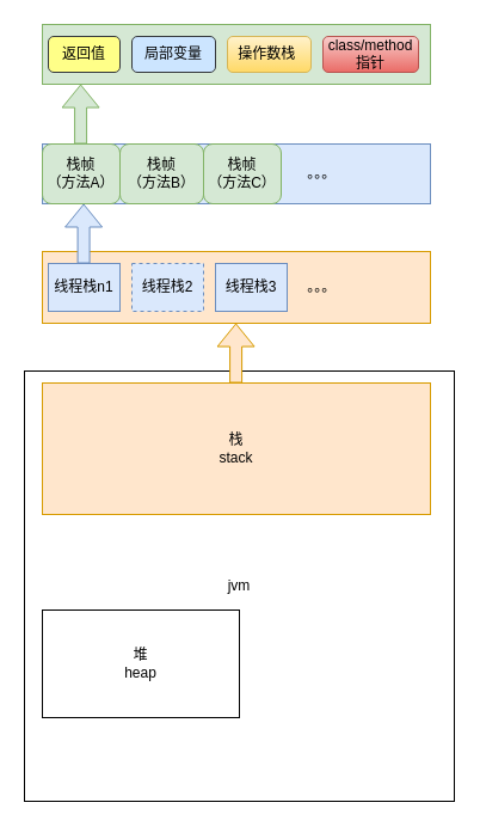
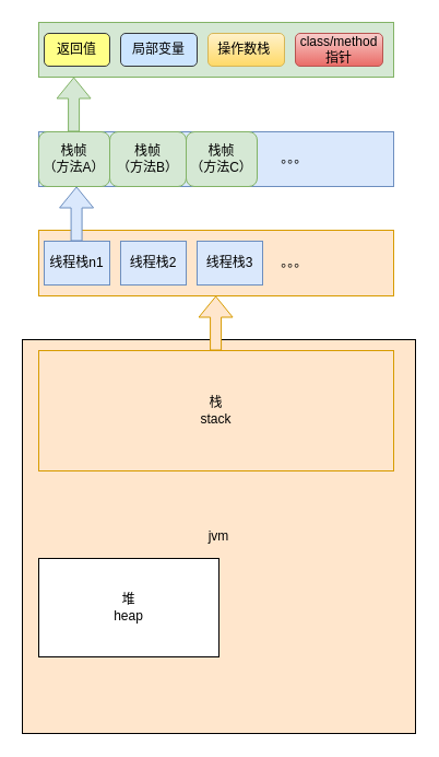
  <mxCell id="0" />
  <mxCell id="1" parent="0" />
- <mxCell id="2" value="jvm" style="whiteSpace=wrap;html=1;aspect=fixed;" vertex="1" parent="1"><mxGeometry x="20" y="310" width="360" height="360" as="geometry" /></mxCell>
+ <mxCell id="2" value="jvm" style="whiteSpace=wrap;html=1;aspect=fixed;fillColor=#ffe6cc;" vertex="1" parent="1"><mxGeometry x="20" y="310" width="360" height="360" as="geometry" /></mxCell>
  <mxCell id="3" value="堆&lt;br&gt;heap" style="rounded=0;whiteSpace=wrap;html=1;" vertex="1" parent="1"><mxGeometry x="35" y="510" width="165" height="90" as="geometry" /></mxCell>
  <mxCell id="4" value="栈&lt;br&gt;stack" style="rounded=0;whiteSpace=wrap;html=1;fillColor=#ffe6cc;strokeColor=#d79b00;" vertex="1" parent="1"><mxGeometry x="35" y="320" width="325" height="110" as="geometry" /></mxCell>
  <mxCell id="5" value="" style="shape=flexArrow;endArrow=classic;html=1;fillColor=#ffe6cc;strokeColor=#d79b00;" edge="1" parent="1"><mxGeometry width="50" height="50" relative="1" as="geometry"><mxPoint x="197.08" y="320" as="sourcePoint" /><mxPoint x="197.08" y="270" as="targetPoint" /></mxGeometry></mxCell>
  <mxCell id="6" value="&amp;nbsp; &amp;nbsp; &amp;nbsp; &amp;nbsp; &amp;nbsp; &amp;nbsp; &amp;nbsp; &amp;nbsp; &amp;nbsp; &amp;nbsp; &amp;nbsp; &amp;nbsp; &amp;nbsp; &amp;nbsp; &amp;nbsp; &amp;nbsp; &amp;nbsp; &amp;nbsp; &amp;nbsp; &amp;nbsp; &amp;nbsp; &amp;nbsp;。。。" style="rounded=0;whiteSpace=wrap;html=1;fillColor=#ffe6cc;strokeColor=#d79b00;" vertex="1" parent="1"><mxGeometry x="35" y="210" width="325" height="60" as="geometry" /></mxCell>
  <mxCell id="7" value="线程栈n1" style="rounded=0;whiteSpace=wrap;html=1;fillColor=#dae8fc;strokeColor=#6c8ebf;" vertex="1" parent="1"><mxGeometry x="40" y="220" width="60" height="40" as="geometry" /></mxCell>
- <mxCell id="8" value="线程栈2" style="rounded=0;whiteSpace=wrap;html=1;fillColor=#dae8fc;strokeColor=#6c8ebf;dashed=1;" vertex="1" parent="1"><mxGeometry x="110" y="220" width="60" height="40" as="geometry" /></mxCell>
+ <mxCell id="8" value="线程栈2" style="rounded=0;whiteSpace=wrap;html=1;fillColor=#dae8fc;strokeColor=#6c8ebf;" vertex="1" parent="1"><mxGeometry x="110" y="220" width="60" height="40" as="geometry" /></mxCell>
  <mxCell id="9" value="线程栈3" style="rounded=0;whiteSpace=wrap;html=1;fillColor=#dae8fc;strokeColor=#6c8ebf;" vertex="1" parent="1"><mxGeometry x="180" y="220" width="60" height="40" as="geometry" /></mxCell>
  <mxCell id="10" value="" style="shape=flexArrow;endArrow=classic;html=1;fillColor=#dae8fc;strokeColor=#6c8ebf;" edge="1" parent="1"><mxGeometry width="50" height="50" relative="1" as="geometry"><mxPoint x="69.58" y="220" as="sourcePoint" /><mxPoint x="69.58" y="170" as="targetPoint" /></mxGeometry></mxCell>
  <mxCell id="11" value="&amp;nbsp; &amp;nbsp; &amp;nbsp; &amp;nbsp; &amp;nbsp; &amp;nbsp; &amp;nbsp; &amp;nbsp; &amp;nbsp; &amp;nbsp; &amp;nbsp; &amp;nbsp; &amp;nbsp; &amp;nbsp; &amp;nbsp; &amp;nbsp; &amp;nbsp; &amp;nbsp; &amp;nbsp; &amp;nbsp; &amp;nbsp; &amp;nbsp;。。。" style="rounded=0;whiteSpace=wrap;html=1;fillColor=#dae8fc;strokeColor=#6c8ebf;" vertex="1" parent="1"><mxGeometry x="35" y="120" width="325" height="50" as="geometry" /></mxCell>
  <mxCell id="12" value="栈帧&lt;br&gt;（方法A）" style="rounded=1;whiteSpace=wrap;html=1;fillColor=#d5e8d4;strokeColor=#82b366;" vertex="1" parent="1"><mxGeometry x="35" y="120" width="65" height="50" as="geometry" /></mxCell>
  <mxCell id="13" value="栈帧&lt;br&gt;（方法B）" style="rounded=1;whiteSpace=wrap;html=1;fillColor=#d5e8d4;strokeColor=#82b366;" vertex="1" parent="1"><mxGeometry x="100" y="120" width="70" height="50" as="geometry" /></mxCell>
  <mxCell id="14" value="栈帧&lt;br&gt;（方法C）" style="rounded=1;whiteSpace=wrap;html=1;fillColor=#d5e8d4;strokeColor=#82b366;" vertex="1" parent="1"><mxGeometry x="170" y="120" width="65" height="50" as="geometry" /></mxCell>
  <mxCell id="15" value="" style="shape=flexArrow;endArrow=classic;html=1;fillColor=#d5e8d4;strokeColor=#82b366;" edge="1" parent="1"><mxGeometry width="50" height="50" relative="1" as="geometry"><mxPoint x="67.08" y="120" as="sourcePoint" /><mxPoint x="67.08" y="70" as="targetPoint" /></mxGeometry></mxCell>
  <mxCell id="16" value="" style="rounded=0;whiteSpace=wrap;html=1;fillColor=#d5e8d4;strokeColor=#82b366;" vertex="1" parent="1"><mxGeometry x="35" y="20" width="325" height="50" as="geometry" /></mxCell>
  <mxCell id="17" value="返回值" style="rounded=1;whiteSpace=wrap;html=1;fillColor=#ffff88;strokeColor=#36393d;" vertex="1" parent="1"><mxGeometry x="40" y="30" width="60" height="30" as="geometry" /></mxCell>
  <mxCell id="18" value="局部变量" style="rounded=1;whiteSpace=wrap;html=1;fillColor=#cce5ff;strokeColor=#36393d;" vertex="1" parent="1"><mxGeometry x="110" y="30" width="70" height="30" as="geometry" /></mxCell>
  <mxCell id="19" value="操作数栈&amp;nbsp;" style="rounded=1;whiteSpace=wrap;html=1;gradientColor=#ffd966;fillColor=#fff2cc;strokeColor=#d6b656;" vertex="1" parent="1"><mxGeometry x="190" y="30" width="70" height="30" as="geometry" /></mxCell>
  <mxCell id="20" value="class/method指针" style="rounded=1;whiteSpace=wrap;html=1;gradientColor=#ea6b66;fillColor=#f8cecc;strokeColor=#b85450;" vertex="1" parent="1"><mxGeometry x="270" y="30" width="80" height="30" as="geometry" /></mxCell>
